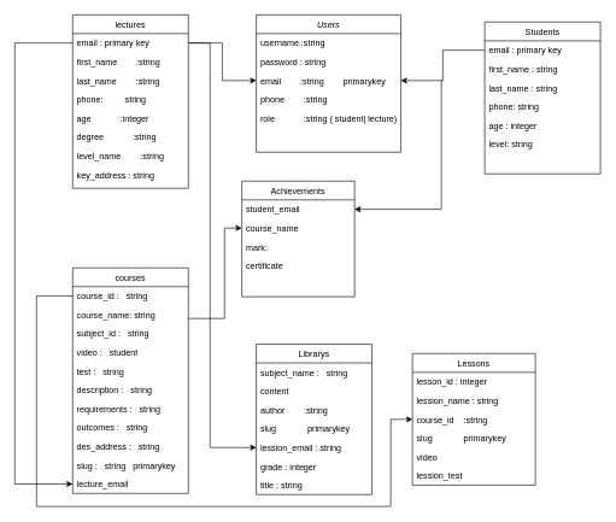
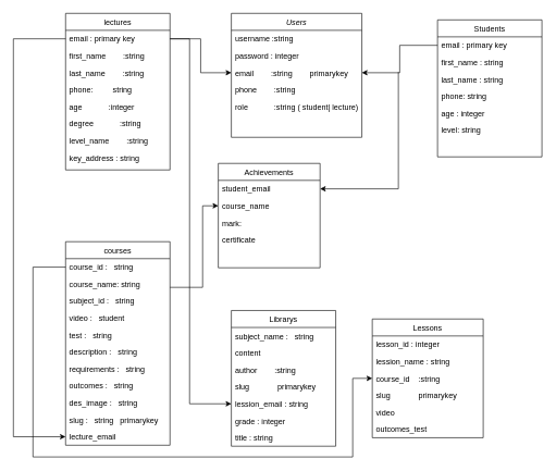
  <mxCell id="0" />
  <mxCell id="1" parent="0" />
  <mxCell id="2" value="Users" style="swimlane;fontStyle=2;align=center;verticalAlign=top;childLayout=stackLayout;horizontal=1;startSize=26;horizontalStack=0;resizeParent=1;resizeLast=0;collapsible=1;marginBottom=0;rounded=0;shadow=0;strokeWidth=1;" parent="1" vertex="1"><mxGeometry x="354" y="20" width="200" height="190" as="geometry"><mxRectangle x="230" y="140" width="160" height="26" as="alternateBounds" /></mxGeometry></mxCell>
  <mxCell id="3" value="username :string" style="text;align=left;verticalAlign=top;spacingLeft=4;spacingRight=4;overflow=hidden;rotatable=0;points=[[0,0.5],[1,0.5]];portConstraint=eastwest;" parent="2" vertex="1"><mxGeometry y="26" width="200" height="26" as="geometry" /></mxCell>
- <mxCell id="4" value="password : string" style="text;align=left;verticalAlign=top;spacingLeft=4;spacingRight=4;overflow=hidden;rotatable=0;points=[[0,0.5],[1,0.5]];portConstraint=eastwest;rounded=0;shadow=0;html=0;" parent="2" vertex="1"><mxGeometry y="52" width="200" height="26" as="geometry" /></mxCell>
+ <mxCell id="4" value="password : integer" style="text;align=left;verticalAlign=top;spacingLeft=4;spacingRight=4;overflow=hidden;rotatable=0;points=[[0,0.5],[1,0.5]];portConstraint=eastwest;rounded=0;shadow=0;html=0;" parent="2" vertex="1"><mxGeometry y="52" width="200" height="26" as="geometry" /></mxCell>
  <mxCell id="5" value="email        :string        primarykey" style="text;align=left;verticalAlign=top;spacingLeft=4;spacingRight=4;overflow=hidden;rotatable=0;points=[[0,0.5],[1,0.5]];portConstraint=eastwest;rounded=0;shadow=0;html=0;" parent="2" vertex="1"><mxGeometry y="78" width="200" height="26" as="geometry" /></mxCell>
  <mxCell id="6" value="phone        :string" style="text;align=left;verticalAlign=top;spacingLeft=4;spacingRight=4;overflow=hidden;rotatable=0;points=[[0,0.5],[1,0.5]];portConstraint=eastwest;" parent="2" vertex="1"><mxGeometry y="104" width="200" height="26" as="geometry" /></mxCell>
  <mxCell id="7" value="role            :string ( student| lecture)" style="text;align=left;verticalAlign=top;spacingLeft=4;spacingRight=4;overflow=hidden;rotatable=0;points=[[0,0.5],[1,0.5]];portConstraint=eastwest;" parent="2" vertex="1"><mxGeometry y="130" width="200" height="26" as="geometry" /></mxCell>
  <mxCell id="8" value="Students" style="swimlane;fontStyle=0;align=center;verticalAlign=top;childLayout=stackLayout;horizontal=1;startSize=26;horizontalStack=0;resizeParent=1;resizeLast=0;collapsible=1;marginBottom=0;rounded=0;shadow=0;strokeWidth=1;" parent="1" vertex="1"><mxGeometry x="670" y="30" width="160" height="210" as="geometry"><mxRectangle x="130" y="380" width="160" height="26" as="alternateBounds" /></mxGeometry></mxCell>
  <mxCell id="9" value="email : primary key" style="text;align=left;verticalAlign=top;spacingLeft=4;spacingRight=4;overflow=hidden;rotatable=0;points=[[0,0.5],[1,0.5]];portConstraint=eastwest;" parent="8" vertex="1"><mxGeometry y="26" width="160" height="26" as="geometry" /></mxCell>
  <mxCell id="10" value="first_name : string" style="text;align=left;verticalAlign=top;spacingLeft=4;spacingRight=4;overflow=hidden;rotatable=0;points=[[0,0.5],[1,0.5]];portConstraint=eastwest;rounded=0;shadow=0;html=0;" parent="8" vertex="1"><mxGeometry y="52" width="160" height="26" as="geometry" /></mxCell>
  <mxCell id="11" value="last_name : string" style="text;align=left;verticalAlign=top;spacingLeft=4;spacingRight=4;overflow=hidden;rotatable=0;points=[[0,0.5],[1,0.5]];portConstraint=eastwest;rounded=0;shadow=0;html=0;" parent="8" vertex="1"><mxGeometry y="78" width="160" height="26" as="geometry" /></mxCell>
  <mxCell id="12" value="phone: string" style="text;align=left;verticalAlign=top;spacingLeft=4;spacingRight=4;overflow=hidden;rotatable=0;points=[[0,0.5],[1,0.5]];portConstraint=eastwest;rounded=0;shadow=0;html=0;" parent="8" vertex="1"><mxGeometry y="104" width="160" height="26" as="geometry" /></mxCell>
  <mxCell id="13" value="age : integer" style="text;align=left;verticalAlign=top;spacingLeft=4;spacingRight=4;overflow=hidden;rotatable=0;points=[[0,0.5],[1,0.5]];portConstraint=eastwest;rounded=0;shadow=0;html=0;" parent="8" vertex="1"><mxGeometry y="130" width="160" height="26" as="geometry" /></mxCell>
  <mxCell id="14" value="level: string" style="text;align=left;verticalAlign=top;spacingLeft=4;spacingRight=4;overflow=hidden;rotatable=0;points=[[0,0.5],[1,0.5]];portConstraint=eastwest;rounded=0;shadow=0;html=0;" parent="8" vertex="1"><mxGeometry y="156" width="160" height="26" as="geometry" /></mxCell>
  <mxCell id="15" value="courses" style="swimlane;fontStyle=0;align=center;verticalAlign=top;childLayout=stackLayout;horizontal=1;startSize=26;horizontalStack=0;resizeParent=1;resizeLast=0;collapsible=1;marginBottom=0;rounded=0;shadow=0;strokeWidth=1;" parent="1" vertex="1"><mxGeometry x="100" y="370" width="160" height="312" as="geometry"><mxRectangle x="340" y="380" width="170" height="26" as="alternateBounds" /></mxGeometry></mxCell>
  <mxCell id="16" value="course_id :   string" style="text;align=left;verticalAlign=top;spacingLeft=4;spacingRight=4;overflow=hidden;rotatable=0;points=[[0,0.5],[1,0.5]];portConstraint=eastwest;" parent="15" vertex="1"><mxGeometry y="26" width="160" height="26" as="geometry" /></mxCell>
  <mxCell id="17" value="course_name: string" style="text;align=left;verticalAlign=top;spacingLeft=4;spacingRight=4;overflow=hidden;rotatable=0;points=[[0,0.5],[1,0.5]];portConstraint=eastwest;" parent="15" vertex="1"><mxGeometry y="52" width="160" height="26" as="geometry" /></mxCell>
  <mxCell id="18" value="subject_id :   string" style="text;align=left;verticalAlign=top;spacingLeft=4;spacingRight=4;overflow=hidden;rotatable=0;points=[[0,0.5],[1,0.5]];portConstraint=eastwest;" parent="15" vertex="1"><mxGeometry y="78" width="160" height="26" as="geometry" /></mxCell>
  <mxCell id="19" value="video :   student" style="text;align=left;verticalAlign=top;spacingLeft=4;spacingRight=4;overflow=hidden;rotatable=0;points=[[0,0.5],[1,0.5]];portConstraint=eastwest;" parent="15" vertex="1"><mxGeometry y="104" width="160" height="26" as="geometry" /></mxCell>
  <mxCell id="20" value="test :   string" style="text;align=left;verticalAlign=top;spacingLeft=4;spacingRight=4;overflow=hidden;rotatable=0;points=[[0,0.5],[1,0.5]];portConstraint=eastwest;" parent="15" vertex="1"><mxGeometry y="130" width="160" height="26" as="geometry" /></mxCell>
  <mxCell id="21" value="description :   string" style="text;align=left;verticalAlign=top;spacingLeft=4;spacingRight=4;overflow=hidden;rotatable=0;points=[[0,0.5],[1,0.5]];portConstraint=eastwest;" parent="15" vertex="1"><mxGeometry y="156" width="160" height="26" as="geometry" /></mxCell>
  <mxCell id="22" value="requirements :   string" style="text;align=left;verticalAlign=top;spacingLeft=4;spacingRight=4;overflow=hidden;rotatable=0;points=[[0,0.5],[1,0.5]];portConstraint=eastwest;" parent="15" vertex="1"><mxGeometry y="182" width="160" height="26" as="geometry" /></mxCell>
  <mxCell id="23" value="outcomes :   string" style="text;align=left;verticalAlign=top;spacingLeft=4;spacingRight=4;overflow=hidden;rotatable=0;points=[[0,0.5],[1,0.5]];portConstraint=eastwest;" parent="15" vertex="1"><mxGeometry y="208" width="160" height="26" as="geometry" /></mxCell>
- <mxCell id="24" value="des_address :   string" style="text;align=left;verticalAlign=top;spacingLeft=4;spacingRight=4;overflow=hidden;rotatable=0;points=[[0,0.5],[1,0.5]];portConstraint=eastwest;" parent="15" vertex="1"><mxGeometry y="234" width="160" height="26" as="geometry" /></mxCell>
+ <mxCell id="24" value="des_image :   string" style="text;align=left;verticalAlign=top;spacingLeft=4;spacingRight=4;overflow=hidden;rotatable=0;points=[[0,0.5],[1,0.5]];portConstraint=eastwest;" parent="15" vertex="1"><mxGeometry y="234" width="160" height="26" as="geometry" /></mxCell>
  <mxCell id="25" value="slug :   string   primarykey" style="text;align=left;verticalAlign=top;spacingLeft=4;spacingRight=4;overflow=hidden;rotatable=0;points=[[0,0.5],[1,0.5]];portConstraint=eastwest;" parent="15" vertex="1"><mxGeometry y="260" width="160" height="26" as="geometry" /></mxCell>
  <mxCell id="26" value="lecture_email" style="text;align=left;verticalAlign=top;spacingLeft=4;spacingRight=4;overflow=hidden;rotatable=0;points=[[0,0.5],[1,0.5]];portConstraint=eastwest;" parent="15" vertex="1"><mxGeometry y="286" width="160" height="26" as="geometry" /></mxCell>
  <mxCell id="27" value="lectures" style="swimlane;fontStyle=0;align=center;verticalAlign=top;childLayout=stackLayout;horizontal=1;startSize=26;horizontalStack=0;resizeParent=1;resizeLast=0;collapsible=1;marginBottom=0;rounded=0;shadow=0;strokeWidth=1;" parent="1" vertex="1"><mxGeometry x="100" y="20" width="160" height="240" as="geometry"><mxRectangle x="550" y="140" width="160" height="26" as="alternateBounds" /></mxGeometry></mxCell>
  <mxCell id="28" value="email : primary key" style="text;align=left;verticalAlign=top;spacingLeft=4;spacingRight=4;overflow=hidden;rotatable=0;points=[[0,0.5],[1,0.5]];portConstraint=eastwest;" parent="27" vertex="1"><mxGeometry y="26" width="160" height="26" as="geometry" /></mxCell>
  <mxCell id="29" value="first_name        :string" style="text;align=left;verticalAlign=top;spacingLeft=4;spacingRight=4;overflow=hidden;rotatable=0;points=[[0,0.5],[1,0.5]];portConstraint=eastwest;rounded=0;shadow=0;html=0;" parent="27" vertex="1"><mxGeometry y="52" width="160" height="26" as="geometry" /></mxCell>
  <mxCell id="30" value="last_name        :string" style="text;align=left;verticalAlign=top;spacingLeft=4;spacingRight=4;overflow=hidden;rotatable=0;points=[[0,0.5],[1,0.5]];portConstraint=eastwest;rounded=0;shadow=0;html=0;" parent="27" vertex="1"><mxGeometry y="78" width="160" height="26" as="geometry" /></mxCell>
  <mxCell id="31" value="phone:         string" style="text;align=left;verticalAlign=top;spacingLeft=4;spacingRight=4;overflow=hidden;rotatable=0;points=[[0,0.5],[1,0.5]];portConstraint=eastwest;rounded=0;shadow=0;html=0;" parent="27" vertex="1"><mxGeometry y="104" width="160" height="26" as="geometry" /></mxCell>
  <mxCell id="32" value="age            :integer" style="text;align=left;verticalAlign=top;spacingLeft=4;spacingRight=4;overflow=hidden;rotatable=0;points=[[0,0.5],[1,0.5]];portConstraint=eastwest;rounded=0;shadow=0;html=0;" parent="27" vertex="1"><mxGeometry y="130" width="160" height="26" as="geometry" /></mxCell>
  <mxCell id="33" value="degree            :string" style="text;align=left;verticalAlign=top;spacingLeft=4;spacingRight=4;overflow=hidden;rotatable=0;points=[[0,0.5],[1,0.5]];portConstraint=eastwest;rounded=0;shadow=0;html=0;" parent="27" vertex="1"><mxGeometry y="156" width="160" height="26" as="geometry" /></mxCell>
  <mxCell id="34" value="level_name        :string" style="text;align=left;verticalAlign=top;spacingLeft=4;spacingRight=4;overflow=hidden;rotatable=0;points=[[0,0.5],[1,0.5]];portConstraint=eastwest;rounded=0;shadow=0;html=0;" parent="27" vertex="1"><mxGeometry y="182" width="160" height="26" as="geometry" /></mxCell>
  <mxCell id="35" value="key_address : string" style="text;align=left;verticalAlign=top;spacingLeft=4;spacingRight=4;overflow=hidden;rotatable=0;points=[[0,0.5],[1,0.5]];portConstraint=eastwest;rounded=0;shadow=0;html=0;" parent="27" vertex="1"><mxGeometry y="208" width="160" height="26" as="geometry" /></mxCell>
  <mxCell id="36" style="edgeStyle=orthogonalEdgeStyle;rounded=0;orthogonalLoop=1;jettySize=auto;html=1;entryX=0;entryY=0.5;entryDx=0;entryDy=0;" parent="1" source="28" target="5" edge="1"><mxGeometry relative="1" as="geometry" /></mxCell>
  <mxCell id="37" style="edgeStyle=orthogonalEdgeStyle;rounded=0;orthogonalLoop=1;jettySize=auto;html=1;entryX=1;entryY=0.5;entryDx=0;entryDy=0;" parent="1" source="9" target="5" edge="1"><mxGeometry relative="1" as="geometry" /></mxCell>
  <mxCell id="38" value="Librarys" style="swimlane;fontStyle=0;align=center;verticalAlign=top;childLayout=stackLayout;horizontal=1;startSize=26;horizontalStack=0;resizeParent=1;resizeLast=0;collapsible=1;marginBottom=0;rounded=0;shadow=0;strokeWidth=1;" parent="1" vertex="1"><mxGeometry x="354" y="475.5" width="160" height="208" as="geometry"><mxRectangle x="340" y="380" width="170" height="26" as="alternateBounds" /></mxGeometry></mxCell>
  <mxCell id="39" value="subject_name :   string" style="text;align=left;verticalAlign=top;spacingLeft=4;spacingRight=4;overflow=hidden;rotatable=0;points=[[0,0.5],[1,0.5]];portConstraint=eastwest;" parent="38" vertex="1"><mxGeometry y="26" width="160" height="26" as="geometry" /></mxCell>
  <mxCell id="40" value="content" style="text;align=left;verticalAlign=top;spacingLeft=4;spacingRight=4;overflow=hidden;rotatable=0;points=[[0,0.5],[1,0.5]];portConstraint=eastwest;" parent="38" vertex="1"><mxGeometry y="52" width="160" height="26" as="geometry" /></mxCell>
  <mxCell id="41" value="author        :string" style="text;align=left;verticalAlign=top;spacingLeft=4;spacingRight=4;overflow=hidden;rotatable=0;points=[[0,0.5],[1,0.5]];portConstraint=eastwest;" parent="38" vertex="1"><mxGeometry y="78" width="160" height="26" as="geometry" /></mxCell>
  <mxCell id="42" value="slug             primarykey" style="text;align=left;verticalAlign=top;spacingLeft=4;spacingRight=4;overflow=hidden;rotatable=0;points=[[0,0.5],[1,0.5]];portConstraint=eastwest;" parent="38" vertex="1"><mxGeometry y="104" width="160" height="26" as="geometry" /></mxCell>
  <mxCell id="43" value="lession_email : string" style="text;align=left;verticalAlign=top;spacingLeft=4;spacingRight=4;overflow=hidden;rotatable=0;points=[[0,0.5],[1,0.5]];portConstraint=eastwest;" vertex="1" parent="38"><mxGeometry y="130" width="160" height="26" as="geometry" /></mxCell>
  <mxCell id="44" value="grade : integer" style="text;align=left;verticalAlign=top;spacingLeft=4;spacingRight=4;overflow=hidden;rotatable=0;points=[[0,0.5],[1,0.5]];portConstraint=eastwest;" vertex="1" parent="38"><mxGeometry y="156" width="160" height="26" as="geometry" /></mxCell>
  <mxCell id="45" value="title : string" style="text;align=left;verticalAlign=top;spacingLeft=4;spacingRight=4;overflow=hidden;rotatable=0;points=[[0,0.5],[1,0.5]];portConstraint=eastwest;" vertex="1" parent="38"><mxGeometry y="182" width="160" height="26" as="geometry" /></mxCell>
  <mxCell id="46" value="Lessons" style="swimlane;fontStyle=0;align=center;verticalAlign=top;childLayout=stackLayout;horizontal=1;startSize=26;horizontalStack=0;resizeParent=1;resizeLast=0;collapsible=1;marginBottom=0;rounded=0;shadow=0;strokeWidth=1;" parent="1" vertex="1"><mxGeometry x="570" y="488.5" width="170" height="182" as="geometry"><mxRectangle x="340" y="380" width="170" height="26" as="alternateBounds" /></mxGeometry></mxCell>
  <mxCell id="47" value="lesson_id : integer" style="text;align=left;verticalAlign=top;spacingLeft=4;spacingRight=4;overflow=hidden;rotatable=0;points=[[0,0.5],[1,0.5]];portConstraint=eastwest;" parent="46" vertex="1"><mxGeometry y="26" width="170" height="26" as="geometry" /></mxCell>
  <mxCell id="48" value="lession_name : string" style="text;align=left;verticalAlign=top;spacingLeft=4;spacingRight=4;overflow=hidden;rotatable=0;points=[[0,0.5],[1,0.5]];portConstraint=eastwest;" parent="46" vertex="1"><mxGeometry y="52" width="170" height="26" as="geometry" /></mxCell>
  <mxCell id="49" value="course_id    :string" style="text;align=left;verticalAlign=top;spacingLeft=4;spacingRight=4;overflow=hidden;rotatable=0;points=[[0,0.5],[1,0.5]];portConstraint=eastwest;" parent="46" vertex="1"><mxGeometry y="78" width="170" height="26" as="geometry" /></mxCell>
  <mxCell id="50" value="slug             primarykey" style="text;align=left;verticalAlign=top;spacingLeft=4;spacingRight=4;overflow=hidden;rotatable=0;points=[[0,0.5],[1,0.5]];portConstraint=eastwest;" parent="46" vertex="1"><mxGeometry y="104" width="170" height="26" as="geometry" /></mxCell>
  <mxCell id="51" value="video" style="text;align=left;verticalAlign=top;spacingLeft=4;spacingRight=4;overflow=hidden;rotatable=0;points=[[0,0.5],[1,0.5]];portConstraint=eastwest;" parent="46" vertex="1"><mxGeometry y="130" width="170" height="26" as="geometry" /></mxCell>
- <mxCell id="52" value="lession_test" style="text;align=left;verticalAlign=top;spacingLeft=4;spacingRight=4;overflow=hidden;rotatable=0;points=[[0,0.5],[1,0.5]];portConstraint=eastwest;" parent="46" vertex="1"><mxGeometry y="156" width="170" height="26" as="geometry" /></mxCell>
+ <mxCell id="52" value="outcomes_test" style="text;align=left;verticalAlign=top;spacingLeft=4;spacingRight=4;overflow=hidden;rotatable=0;points=[[0,0.5],[1,0.5]];portConstraint=eastwest;" parent="46" vertex="1"><mxGeometry y="156" width="170" height="26" as="geometry" /></mxCell>
  <mxCell id="53" style="edgeStyle=orthogonalEdgeStyle;rounded=0;orthogonalLoop=1;jettySize=auto;html=1;entryX=0;entryY=0.5;entryDx=0;entryDy=0;exitX=0;exitY=0.5;exitDx=0;exitDy=0;" parent="1" source="28" target="26" edge="1"><mxGeometry relative="1" as="geometry"><Array as="points"><mxPoint x="20" y="59" /><mxPoint x="20" y="669" /></Array><mxPoint x="100" y="267" as="sourcePoint" /></mxGeometry></mxCell>
  <mxCell id="54" value="Achievements" style="swimlane;fontStyle=0;align=center;verticalAlign=top;childLayout=stackLayout;horizontal=1;startSize=26;horizontalStack=0;resizeParent=1;resizeLast=0;collapsible=1;marginBottom=0;rounded=0;shadow=0;strokeWidth=1;" parent="1" vertex="1"><mxGeometry x="334" y="250" width="156" height="160" as="geometry"><mxRectangle x="340" y="380" width="170" height="26" as="alternateBounds" /></mxGeometry></mxCell>
  <mxCell id="55" value="student_email" style="text;align=left;verticalAlign=top;spacingLeft=4;spacingRight=4;overflow=hidden;rotatable=0;points=[[0,0.5],[1,0.5]];portConstraint=eastwest;" parent="54" vertex="1"><mxGeometry y="26" width="156" height="26" as="geometry" /></mxCell>
  <mxCell id="56" value="course_name" style="text;align=left;verticalAlign=top;spacingLeft=4;spacingRight=4;overflow=hidden;rotatable=0;points=[[0,0.5],[1,0.5]];portConstraint=eastwest;" parent="54" vertex="1"><mxGeometry y="52" width="156" height="26" as="geometry" /></mxCell>
  <mxCell id="57" value="mark: " style="text;align=left;verticalAlign=top;spacingLeft=4;spacingRight=4;overflow=hidden;rotatable=0;points=[[0,0.5],[1,0.5]];portConstraint=eastwest;" parent="54" vertex="1"><mxGeometry y="78" width="156" height="26" as="geometry" /></mxCell>
  <mxCell id="58" value="certificate" style="text;align=left;verticalAlign=top;spacingLeft=4;spacingRight=4;overflow=hidden;rotatable=0;points=[[0,0.5],[1,0.5]];portConstraint=eastwest;" vertex="1" parent="54"><mxGeometry y="104" width="156" height="26" as="geometry" /></mxCell>
  <mxCell id="59" style="edgeStyle=orthogonalEdgeStyle;rounded=0;orthogonalLoop=1;jettySize=auto;html=1;entryX=1;entryY=0.5;entryDx=0;entryDy=0;" parent="1" target="55" edge="1"><mxGeometry relative="1" as="geometry"><mxPoint x="610" y="110" as="sourcePoint" /><Array as="points"><mxPoint x="610" y="289" /></Array></mxGeometry></mxCell>
  <mxCell id="60" style="edgeStyle=orthogonalEdgeStyle;rounded=0;orthogonalLoop=1;jettySize=auto;html=1;entryX=0;entryY=0.5;entryDx=0;entryDy=0;" parent="1" edge="1"><mxGeometry relative="1" as="geometry"><mxPoint x="260" y="440" as="sourcePoint" /><mxPoint x="334" y="315" as="targetPoint" /><Array as="points"><mxPoint x="310" y="440" /><mxPoint x="310" y="315" /></Array></mxGeometry></mxCell>
  <mxCell id="61" style="edgeStyle=orthogonalEdgeStyle;rounded=0;orthogonalLoop=1;jettySize=auto;html=1;entryX=0;entryY=0.5;entryDx=0;entryDy=0;" edge="1" parent="1" source="28" target="43"><mxGeometry relative="1" as="geometry"><Array as="points"><mxPoint x="290" y="59" /><mxPoint x="290" y="619" /></Array></mxGeometry></mxCell>
  <mxCell id="62" style="edgeStyle=orthogonalEdgeStyle;rounded=0;orthogonalLoop=1;jettySize=auto;html=1;entryX=0;entryY=0.5;entryDx=0;entryDy=0;" edge="1" parent="1" source="16" target="46"><mxGeometry relative="1" as="geometry"><Array as="points"><mxPoint x="50" y="409" /><mxPoint x="50" y="700" /><mxPoint x="540" y="700" /><mxPoint x="540" y="580" /></Array></mxGeometry></mxCell>
